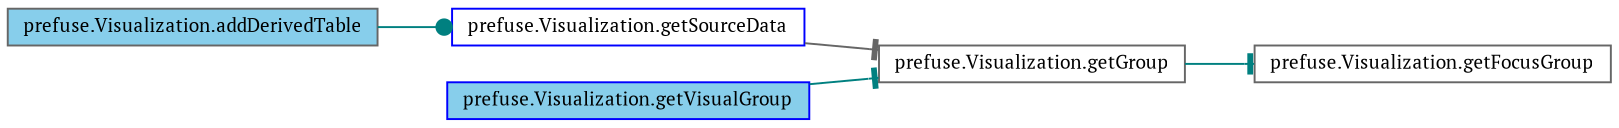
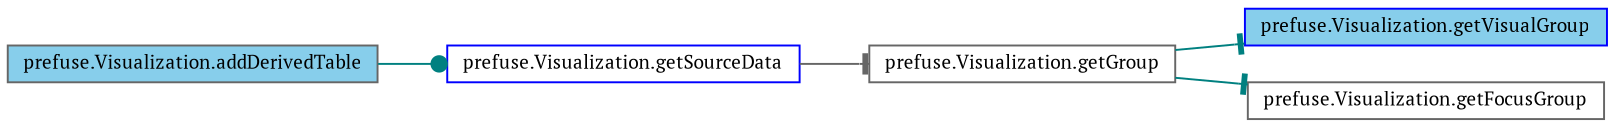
  digraph {
    fontname="PT Serif"
    rankdir=LR
    node [color=gray40 fillcolor=white fontname="PT Serif" fontsize=10 shape=record style=filled]
    edge [arrowhead=tee color=teal fontname="PT Serif" fontsize=10 labelfontname=Helvetica labelfontsize=10 style=solid]
    n1 [fillcolor=skyblue fontcolor=black height=0.2 label="prefuse.Visualization.addDerivedTable" width=0.4]
    n2 [color=blue height=0.2 label="prefuse.Visualization.getSourceData" width=0.4]
    n3 [height=0.2 label="prefuse.Visualization.getGroup" width=0.4]
    n4 [color=blue fillcolor=skyblue height=0.2 label="prefuse.Visualization.getVisualGroup" width=0.4]
    n5 [height=0.2 label="prefuse.Visualization.getFocusGroup" width=0.4]
    n1 -> n2 [arrowhead=dot]
    n2 -> n3 [color=gray40]
-   n4 -> n3
+   n3 -> n4
    n3 -> n5
  }
